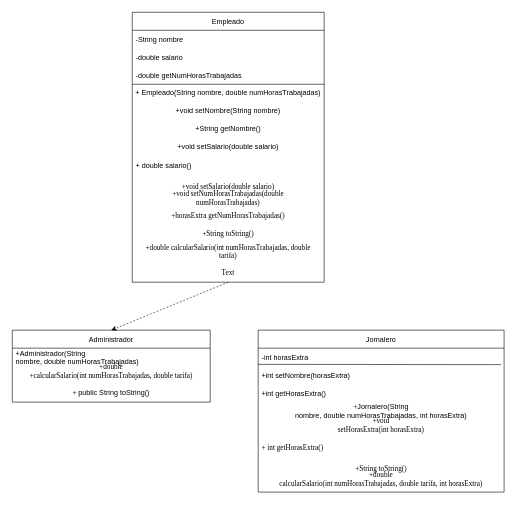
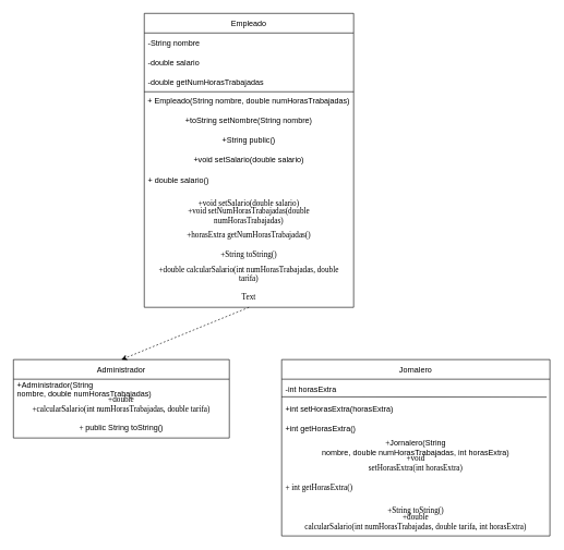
  <mxCell id="0" />
  <mxCell id="1" parent="0" />
  <mxCell id="2" value="Empleado" style="swimlane;fontStyle=0;childLayout=stackLayout;horizontal=1;startSize=30;horizontalStack=0;resizeParent=1;resizeParentMax=0;resizeLast=0;collapsible=1;marginBottom=0;" vertex="1" parent="1"><mxGeometry x="220" y="20" width="320" height="450" as="geometry" /></mxCell>
  <mxCell id="3" value="-String nombre" style="text;strokeColor=none;fillColor=none;align=left;verticalAlign=middle;spacingLeft=4;spacingRight=4;overflow=hidden;points=[[0,0.5],[1,0.5]];portConstraint=eastwest;rotatable=0;" vertex="1" parent="2"><mxGeometry y="30" width="320" height="30" as="geometry" /></mxCell>
  <mxCell id="4" value="-double salario" style="text;strokeColor=none;fillColor=none;align=left;verticalAlign=middle;spacingLeft=4;spacingRight=4;overflow=hidden;points=[[0,0.5],[1,0.5]];portConstraint=eastwest;rotatable=0;" vertex="1" parent="2"><mxGeometry y="60" width="320" height="30" as="geometry" /></mxCell>
  <mxCell id="5" value="-double getNumHorasTrabajadas" style="text;strokeColor=none;fillColor=none;align=left;verticalAlign=middle;spacingLeft=4;spacingRight=4;overflow=hidden;points=[[0,0.5],[1,0.5]];portConstraint=eastwest;rotatable=0;" vertex="1" parent="2"><mxGeometry y="90" width="320" height="30" as="geometry" /></mxCell>
  <mxCell id="6" value="&lt;span style=&quot;text-align: left&quot;&gt;+ Empleado(String nombre, double numHorasTrabajadas)&lt;/span&gt;" style="text;html=1;strokeColor=none;fillColor=none;align=center;verticalAlign=middle;whiteSpace=wrap;rounded=0;" vertex="1" parent="2"><mxGeometry y="120" width="320" height="30" as="geometry" /></mxCell>
  <mxCell id="7" value="" style="endArrow=none;html=1;rounded=0;exitX=0;exitY=0;exitDx=0;exitDy=0;entryX=1;entryY=0;entryDx=0;entryDy=0;" edge="1" parent="2" source="6" target="6"><mxGeometry width="50" height="50" relative="1" as="geometry"><mxPoint x="80" y="210" as="sourcePoint" /><mxPoint x="130" y="160" as="targetPoint" /></mxGeometry></mxCell>
- <mxCell id="8" value="+void setNombre(String nombre)" style="text;html=1;strokeColor=none;fillColor=none;align=center;verticalAlign=middle;whiteSpace=wrap;rounded=0;" vertex="1" parent="2"><mxGeometry y="150" width="320" height="30" as="geometry" /></mxCell>
- <mxCell id="9" value="+String getNombre()" style="text;html=1;strokeColor=none;fillColor=none;align=center;verticalAlign=middle;whiteSpace=wrap;rounded=0;" vertex="1" parent="2"><mxGeometry y="180" width="320" height="30" as="geometry" /></mxCell>
+ <mxCell id="8" value="+toString setNombre(String nombre)" style="text;html=1;strokeColor=none;fillColor=none;align=center;verticalAlign=middle;whiteSpace=wrap;rounded=0;" vertex="1" parent="2"><mxGeometry y="150" width="320" height="30" as="geometry" /></mxCell>
+ <mxCell id="9" value="+String public()" style="text;html=1;strokeColor=none;fillColor=none;align=center;verticalAlign=middle;whiteSpace=wrap;rounded=0;" vertex="1" parent="2"><mxGeometry y="180" width="320" height="30" as="geometry" /></mxCell>
  <mxCell id="10" value="+void setSalario(double salario)" style="text;html=1;strokeColor=none;fillColor=none;align=center;verticalAlign=middle;whiteSpace=wrap;rounded=0;" vertex="1" parent="2"><mxGeometry y="210" width="320" height="30" as="geometry" /></mxCell>
  <mxCell id="11" value="+ double salario()" style="text;strokeColor=none;fillColor=none;align=left;verticalAlign=middle;spacingLeft=4;spacingRight=4;overflow=hidden;points=[[0,0.5],[1,0.5]];portConstraint=eastwest;rotatable=0;" vertex="1" parent="2"><mxGeometry y="240" width="320" height="30" as="geometry" /></mxCell>
  <mxCell id="12" value="&lt;p class=&quot;MsoNormal&quot; style=&quot;margin-bottom: 0cm ; line-height: normal&quot;&gt;&lt;span lang=&quot;EN-US&quot;&gt;&lt;font face=&quot;Tahoma&quot; style=&quot;font-size: 12px&quot;&gt;+void setSalario(double salario)&lt;/font&gt;&lt;/span&gt;&lt;/p&gt;" style="text;html=1;strokeColor=none;fillColor=none;align=center;verticalAlign=middle;whiteSpace=wrap;rounded=0;" vertex="1" parent="2"><mxGeometry y="270" width="320" height="30" as="geometry" /></mxCell>
  <mxCell id="13" value="&lt;font style=&quot;font-size: 12px&quot;&gt;+void setNumHorasTrabajadas(double&lt;br&gt;numHorasTrabajadas)&lt;/font&gt;&lt;p class=&quot;MsoNormal&quot; style=&quot;margin-bottom: 0cm ; line-height: normal&quot;&gt;&lt;span style=&quot;font-size: 12.0pt ; font-family: &amp;#34;segoe ui&amp;#34; , sans-serif&quot;&gt;&lt;/span&gt;&lt;/p&gt;" style="text;html=1;strokeColor=none;fillColor=none;align=center;verticalAlign=middle;whiteSpace=wrap;rounded=0;fontFamily=Tahoma;fontSize=12;" vertex="1" parent="2"><mxGeometry y="300" width="320" height="30" as="geometry" /></mxCell>
  <mxCell id="14" value="+&lt;span&gt;horasExtra getNumHorasTrabajadas()&lt;/span&gt;&lt;p class=&quot;MsoNormal&quot;&gt;&lt;/p&gt;" style="text;html=1;strokeColor=none;fillColor=none;align=center;verticalAlign=middle;whiteSpace=wrap;rounded=0;fontFamily=Tahoma;fontSize=12;" vertex="1" parent="2"><mxGeometry y="330" width="320" height="30" as="geometry" /></mxCell>
  <mxCell id="15" value="+&lt;span&gt;String toString()&lt;/span&gt;&lt;p class=&quot;MsoNormal&quot;&gt;&lt;/p&gt;" style="text;html=1;strokeColor=none;fillColor=none;align=center;verticalAlign=middle;whiteSpace=wrap;rounded=0;fontFamily=Tahoma;fontSize=12;" vertex="1" parent="2"><mxGeometry y="360" width="320" height="30" as="geometry" /></mxCell>
  <mxCell id="16" value="+&lt;span&gt;double calcularSalario(int numHorasTrabajadas, double&lt;br/&gt;tarifa)&lt;/span&gt;&lt;p class=&quot;MsoNormal&quot;&gt;&lt;/p&gt;" style="text;html=1;strokeColor=none;fillColor=none;align=center;verticalAlign=middle;whiteSpace=wrap;rounded=0;fontFamily=Tahoma;fontSize=12;" vertex="1" parent="2"><mxGeometry y="390" width="320" height="30" as="geometry" /></mxCell>
  <mxCell id="17" value="Text" style="text;html=1;strokeColor=none;fillColor=none;align=center;verticalAlign=middle;whiteSpace=wrap;rounded=0;fontFamily=Tahoma;fontSize=12;" vertex="1" parent="2"><mxGeometry y="420" width="320" height="30" as="geometry" /></mxCell>
  <mxCell id="18" value="Jornalero" style="swimlane;fontStyle=0;childLayout=stackLayout;horizontal=1;startSize=30;horizontalStack=0;resizeParent=1;resizeParentMax=0;resizeLast=0;collapsible=1;marginBottom=0;" vertex="1" parent="1"><mxGeometry x="430" y="550" width="410" height="270" as="geometry" /></mxCell>
  <mxCell id="19" value="-int horasExtra" style="text;strokeColor=none;fillColor=none;align=left;verticalAlign=middle;spacingLeft=4;spacingRight=4;overflow=hidden;points=[[0,0.5],[1,0.5]];portConstraint=eastwest;rotatable=0;" vertex="1" parent="18"><mxGeometry y="30" width="410" height="30" as="geometry" /></mxCell>
- <mxCell id="20" value="+int setNombre(horasExtra)" style="text;strokeColor=none;fillColor=none;align=left;verticalAlign=middle;spacingLeft=4;spacingRight=4;overflow=hidden;points=[[0,0.5],[1,0.5]];portConstraint=eastwest;rotatable=0;" vertex="1" parent="18"><mxGeometry y="60" width="410" height="30" as="geometry" /></mxCell>
+ <mxCell id="20" value="+int setHorasExtra(horasExtra)" style="text;strokeColor=none;fillColor=none;align=left;verticalAlign=middle;spacingLeft=4;spacingRight=4;overflow=hidden;points=[[0,0.5],[1,0.5]];portConstraint=eastwest;rotatable=0;" vertex="1" parent="18"><mxGeometry y="60" width="410" height="30" as="geometry" /></mxCell>
  <mxCell id="21" value="+int getHorasExtra()" style="text;strokeColor=none;fillColor=none;align=left;verticalAlign=middle;spacingLeft=4;spacingRight=4;overflow=hidden;points=[[0,0.5],[1,0.5]];portConstraint=eastwest;rotatable=0;" vertex="1" parent="18"><mxGeometry y="90" width="410" height="30" as="geometry" /></mxCell>
  <mxCell id="22" value="" style="endArrow=none;html=1;rounded=0;fontFamily=Tahoma;fontSize=12;entryX=0.988;entryY=-0.084;entryDx=0;entryDy=0;entryPerimeter=0;" edge="1" parent="18" target="20"><mxGeometry width="50" height="50" relative="1" as="geometry"><mxPoint y="57" as="sourcePoint" /><mxPoint x="-330" y="-20" as="targetPoint" /></mxGeometry></mxCell>
  <mxCell id="23" value="&lt;font style=&quot;font-size: 12px&quot;&gt;+&lt;span style=&quot;line-height: 107% ; font-family: &amp;#34;calibri&amp;#34; , sans-serif&quot;&gt;Jornalero(String&lt;br&gt;nombre, double numHorasTrabajadas, int horasExtra)&lt;/span&gt;&lt;/font&gt;" style="text;html=1;strokeColor=none;fillColor=none;align=center;verticalAlign=middle;whiteSpace=wrap;rounded=0;fontFamily=Tahoma;fontSize=12;" vertex="1" parent="18"><mxGeometry y="120" width="410" height="30" as="geometry" /></mxCell>
  <mxCell id="24" value="+&lt;span&gt;void&lt;br/&gt;setHorasExtra(int horasExtra)&lt;/span&gt;&lt;p class=&quot;MsoNormal&quot; style=&quot;margin-bottom: 0cm ; line-height: normal&quot;&gt;&lt;/p&gt;" style="text;html=1;strokeColor=none;fillColor=none;align=center;verticalAlign=middle;whiteSpace=wrap;rounded=0;fontFamily=Tahoma;fontSize=12;" vertex="1" parent="18"><mxGeometry y="150" width="410" height="30" as="geometry" /></mxCell>
  <mxCell id="25" value="+ int getHorasExtra()" style="text;strokeColor=none;fillColor=none;align=left;verticalAlign=middle;spacingLeft=4;spacingRight=4;overflow=hidden;points=[[0,0.5],[1,0.5]];portConstraint=eastwest;rotatable=0;fontFamily=Tahoma;fontSize=12;" vertex="1" parent="18"><mxGeometry y="180" width="410" height="30" as="geometry" /></mxCell>
  <mxCell id="26" value="&lt;p class=&quot;MsoNormal&quot; style=&quot;margin-bottom: 0cm ; line-height: normal&quot;&gt;+String toString()&lt;/p&gt;" style="text;html=1;strokeColor=none;fillColor=none;align=center;verticalAlign=middle;whiteSpace=wrap;rounded=0;fontFamily=Tahoma;fontSize=12;" vertex="1" parent="18"><mxGeometry y="210" width="410" height="30" as="geometry" /></mxCell>
  <mxCell id="27" value="+&lt;span&gt;double&lt;br/&gt;calcularSalario(int numHorasTrabajadas, double tarifa, int horasExtra)&lt;/span&gt;&lt;p class=&quot;MsoNormal&quot; style=&quot;margin-bottom: 0cm ; line-height: normal&quot;&gt;&lt;/p&gt;" style="text;html=1;strokeColor=none;fillColor=none;align=center;verticalAlign=middle;whiteSpace=wrap;rounded=0;fontFamily=Tahoma;fontSize=12;" vertex="1" parent="18"><mxGeometry y="240" width="410" height="30" as="geometry" /></mxCell>
  <mxCell id="28" value="Administrador" style="swimlane;fontStyle=0;childLayout=stackLayout;horizontal=1;startSize=30;horizontalStack=0;resizeParent=1;resizeParentMax=0;resizeLast=0;collapsible=1;marginBottom=0;" vertex="1" parent="1"><mxGeometry x="20" y="550" width="330" height="120" as="geometry" /></mxCell>
  <mxCell id="29" value="+Administrador(String&#10;nombre, double numHorasTrabajadas)&#10;" style="text;strokeColor=none;fillColor=none;align=left;verticalAlign=middle;spacingLeft=4;spacingRight=4;overflow=hidden;points=[[0,0.5],[1,0.5]];portConstraint=eastwest;rotatable=0;" vertex="1" parent="28"><mxGeometry y="30" width="330" height="30" as="geometry" /></mxCell>
  <mxCell id="30" value="+&lt;span&gt;double&lt;br&gt;+calcularSalario(int numHorasTrabajadas, double tarifa)&lt;/span&gt;&lt;p class=&quot;MsoNormal&quot; style=&quot;margin-bottom: 0cm ; line-height: normal&quot;&gt;&lt;/p&gt;" style="text;html=1;strokeColor=none;fillColor=none;align=center;verticalAlign=middle;whiteSpace=wrap;rounded=0;fontFamily=Tahoma;fontSize=12;" vertex="1" parent="28"><mxGeometry y="60" width="330" height="30" as="geometry" /></mxCell>
  <mxCell id="31" value="&lt;font style=&quot;font-size: 12px&quot;&gt;+&amp;nbsp;&lt;span style=&quot;line-height: 107% ; font-family: &amp;#34;calibri&amp;#34; , sans-serif&quot;&gt;public String toString()&lt;/span&gt;&lt;/font&gt;" style="text;html=1;strokeColor=none;fillColor=none;align=center;verticalAlign=middle;whiteSpace=wrap;rounded=0;fontFamily=Tahoma;fontSize=12;" vertex="1" parent="28"><mxGeometry y="90" width="330" height="30" as="geometry" /></mxCell>
  <mxCell id="32" value="" style="endArrow=classic;html=1;rounded=0;fontFamily=Tahoma;fontSize=12;exitX=0.5;exitY=1;exitDx=0;exitDy=0;entryX=0.5;entryY=0;entryDx=0;entryDy=0;dashed=1;" edge="1" parent="1" source="17" target="28"><mxGeometry width="50" height="50" relative="1" as="geometry"><mxPoint x="300" y="520" as="sourcePoint" /><mxPoint x="350" y="470" as="targetPoint" /></mxGeometry></mxCell>
